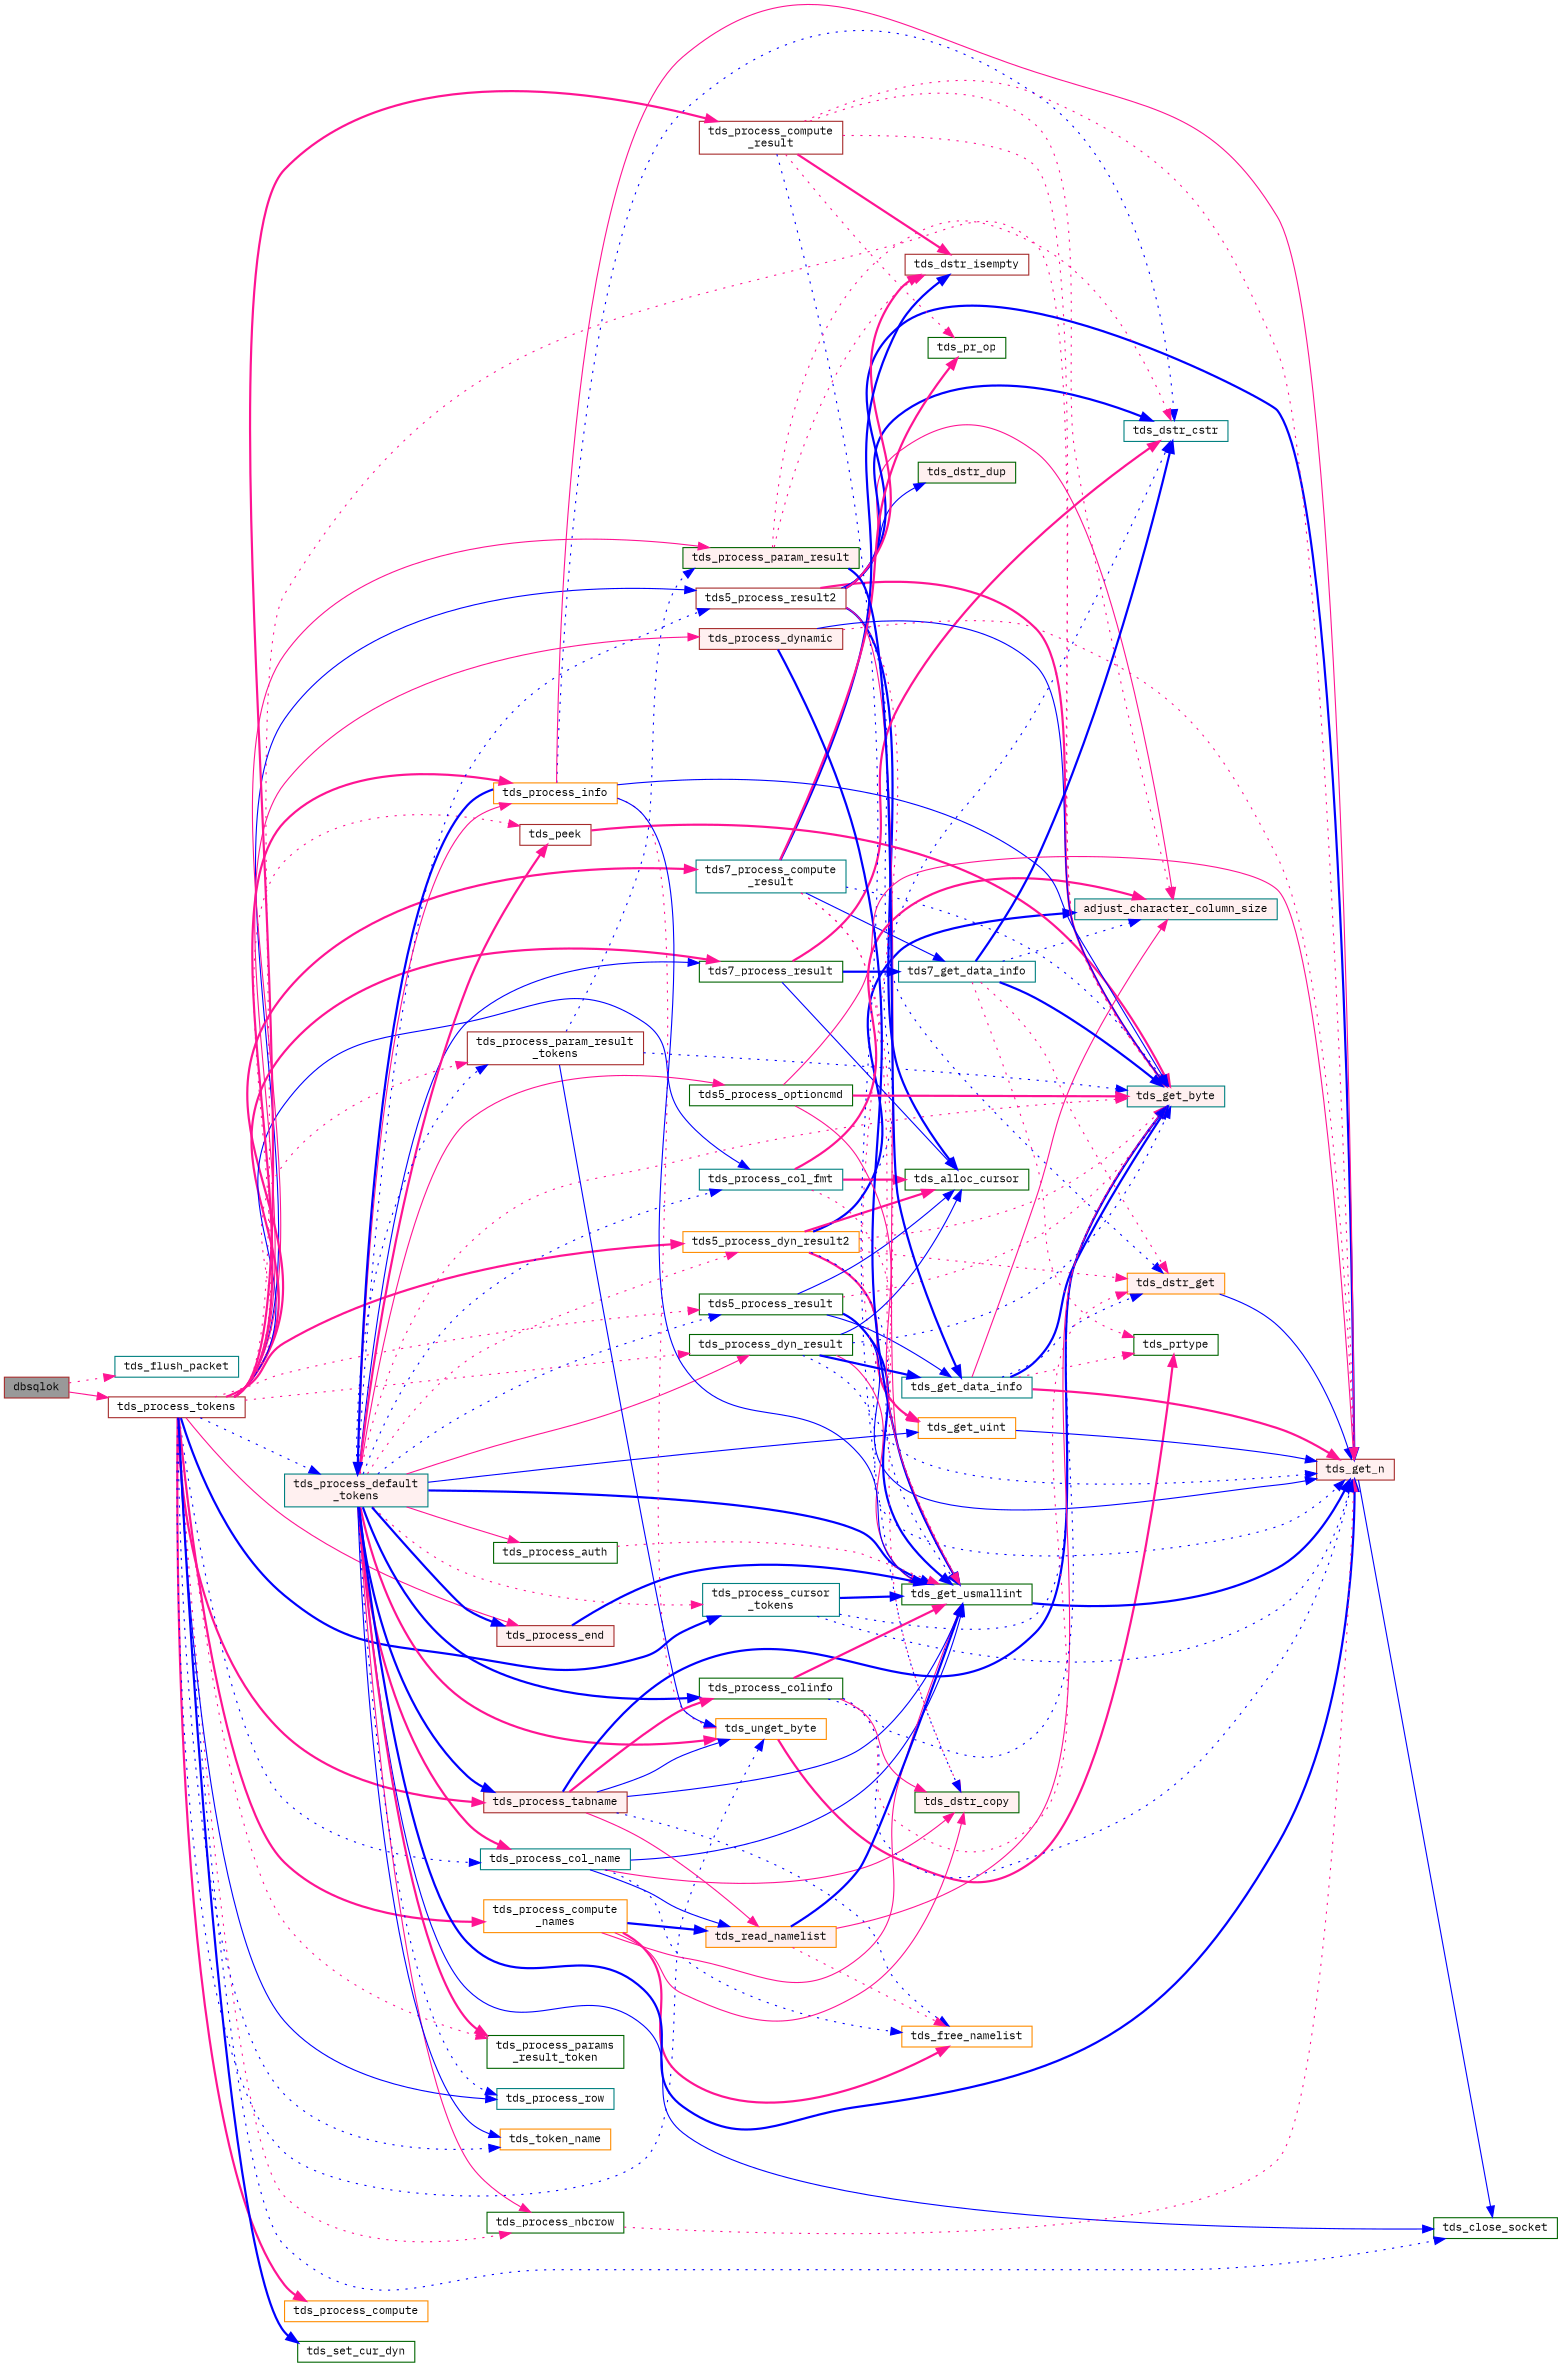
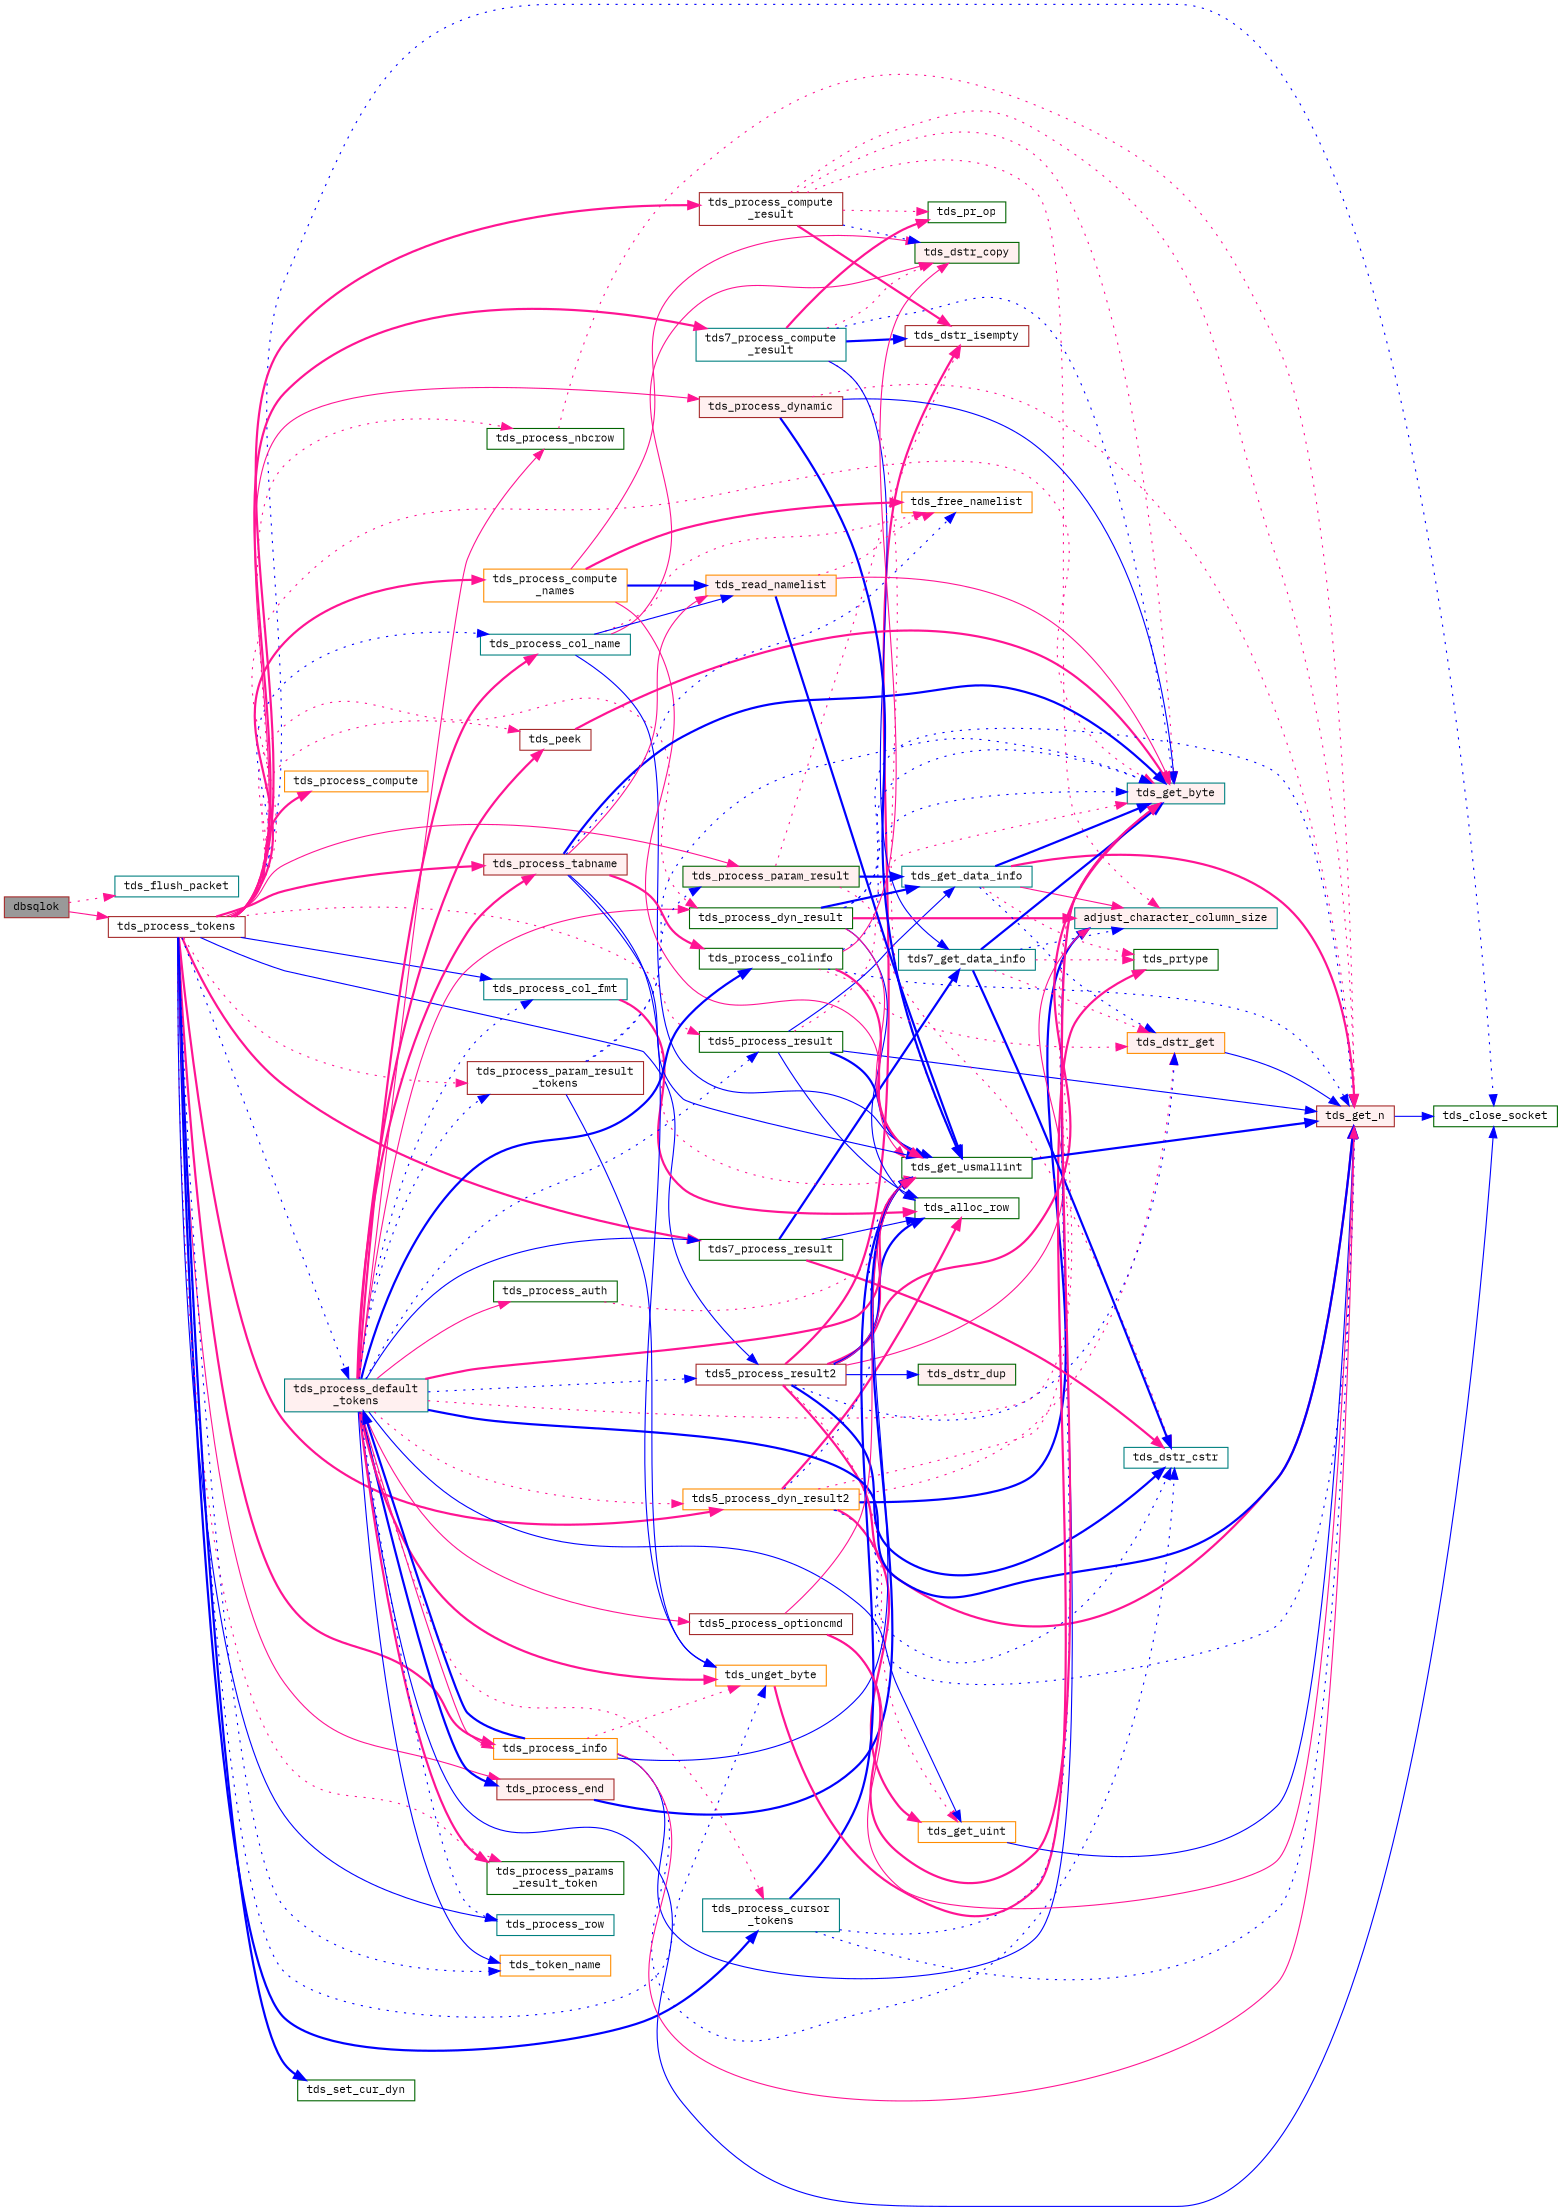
  digraph {
    fontname="IBM Plex Mono"
    rankdir=LR
    node [color=darkgreen fillcolor=white fontname="IBM Plex Mono" fontsize=10 shape=box style=filled]
    edge [color=deeppink fontname="IBM Plex Mono" fontsize=10 labelfontname=Helvetica labelfontsize=10 style=dotted]
    n1 [color=brown fillcolor=grey60 fontcolor=black height=0.2 label=dbsqlok width=0.4]
    n2 [color=teal height=0.2 label=tds_flush_packet width=0.4]
    n3 [color=brown height=0.2 label=tds_process_tokens width=0.4]
    n4 [color=darkorange height=0.2 label=tds5_process_dyn_result2 width=0.4]
    n5 [height=0.2 label=tds_close_socket width=0.4]
    n6 [color=teal fillcolor="#FFF0F0" height=0.2 label=tds_get_byte width=0.4]
    n7 [height=0.2 label=tds5_process_result width=0.4]
    n8 [color=brown height=0.2 label=tds5_process_result2 width=0.4]
    n9 [color=teal height=0.2 label="tds7_process_compute\l_result" width=0.4]
    n10 [height=0.2 label=tds7_process_result width=0.4]
    n11 [color=brown height=0.2 label=tds_peek width=0.4]
    n12 [color=teal height=0.2 label=tds_process_col_fmt width=0.4]
    n13 [color=teal height=0.2 label=tds_process_col_name width=0.4]
    n14 [color=darkorange height=0.2 label=tds_process_compute width=0.4]
    n15 [color=darkorange height=0.2 label="tds_process_compute\l_names" width=0.4]
    n16 [color=brown height=0.2 label="tds_process_compute\l_result" width=0.4]
    n17 [color=teal height=0.2 label="tds_process_cursor\l_tokens" width=0.4]
    n18 [color=teal fillcolor="#FFF0F0" height=0.2 label="tds_process_default\l_tokens" width=0.4]
    n19 [height=0.2 label=tds_process_dyn_result width=0.4]
    n20 [color=brown fillcolor="#FFF0F0" height=0.2 label=tds_process_end width=0.4]
    n21 [color=darkorange height=0.2 label=tds_process_info width=0.4]
    n22 [color=darkorange height=0.2 label=tds_unget_byte width=0.4]
    n23 [height=0.2 label=tds_process_nbcrow width=0.4]
    n24 [color=brown height=0.2 label="tds_process_param_result\l_tokens" width=0.4]
    n25 [fillcolor="#FFF0F0" height=0.2 label=tds_process_param_result width=0.4]
    n26 [height=0.2 label="tds_process_params\l_result_token" width=0.4]
    n27 [color=teal height=0.2 label=tds_process_row width=0.4]
    n28 [color=brown fillcolor="#FFF0F0" height=0.2 label=tds_process_tabname width=0.4]
    n29 [color=darkorange height=0.2 label=tds_token_name width=0.4]
    n30 [color=brown fillcolor="#FFF0F0" height=0.2 label=tds_process_dynamic width=0.4]
    n31 [height=0.2 label=tds_set_cur_dyn width=0.4]
    n32 [color=teal fillcolor="#FFF0F0" height=0.2 label=adjust_character_column_size width=0.4]
-   n33 [height=0.2 label=tds_alloc_cursor width=0.4]
+   n33 [height=0.2 label=tds_alloc_row width=0.4]
    n34 [color=teal height=0.2 label=tds_dstr_cstr width=0.4]
    n35 [color=darkorange fillcolor="#FFF0F0" height=0.2 label=tds_dstr_get width=0.4]
    n36 [color=brown fillcolor="#FFF0F0" height=0.2 label=tds_get_n width=0.4]
    n37 [color=darkorange height=0.2 label=tds_get_uint width=0.4]
    n38 [height=0.2 label=tds_get_usmallint width=0.4]
    n39 [color=teal height=0.2 label=tds_get_data_info width=0.4]
    n40 [fillcolor="#FFF0F0" height=0.2 label=tds_dstr_dup width=0.4]
    n41 [color=brown height=0.2 label=tds_dstr_isempty width=0.4]
    n42 [color=teal height=0.2 label=tds7_get_data_info width=0.4]
    n43 [fillcolor="#FFF0F0" height=0.2 label=tds_dstr_copy width=0.4]
    n44 [height=0.2 label=tds_pr_op width=0.4]
    n45 [color=darkorange height=0.2 label=tds_free_namelist width=0.4]
    n46 [color=darkorange fillcolor="#FFF0F0" height=0.2 label=tds_read_namelist width=0.4]
-   n47 [height=0.2 label=tds5_process_optioncmd width=0.4]
+   n47 [color=brown height=0.2 label=tds5_process_optioncmd width=0.4]
    n48 [height=0.2 label=tds_process_auth width=0.4]
    n49 [height=0.2 label=tds_process_colinfo width=0.4]
    n50 [height=0.2 label=tds_prtype width=0.4]
    n1 -> n2
    n1 -> n3 [style=solid]
    n3 -> n4 [style=bold]
    n3 -> n5 [color=blue]
    n3 -> n6
    n3 -> n7
    n3 -> n8 [color=blue style=solid]
    n3 -> n9 [style=bold]
    n3 -> n10 [style=bold]
    n3 -> n11
    n3 -> n12 [color=blue style=solid]
    n3 -> n13 [color=blue]
    n3 -> n14 [style=bold]
    n3 -> n15 [style=bold]
    n3 -> n16 [style=bold]
    n3 -> n17 [color=blue style=bold]
    n3 -> n18 [color=blue]
    n3 -> n19
    n3 -> n20 [style=solid]
    n3 -> n21 [style=bold]
    n3 -> n22 [color=blue]
    n3 -> n23
    n3 -> n24
    n3 -> n25 [style=solid]
    n3 -> n26
    n3 -> n27 [color=blue style=solid]
    n3 -> n28 [style=bold]
    n3 -> n29 [color=blue]
    n3 -> n30 [style=solid]
    n3 -> n31 [color=blue style=bold]
    n4 -> n6
    n4 -> n32 [color=blue style=bold]
    n4 -> n33 [style=bold]
    n4 -> n34 [color=blue]
    n4 -> n35
    n4 -> n36 [color=blue]
    n4 -> n37 [style=bold]
    n4 -> n38 [color=blue]
    n7 -> n6
    n7 -> n33 [color=blue style=solid]
    n7 -> n36 [color=blue style=solid]
    n7 -> n38 [color=blue style=bold]
    n7 -> n39 [color=blue style=solid]
    n8 -> n6 [style=bold]
    n8 -> n32 [style=solid]
    n8 -> n33 [color=blue style=bold]
    n8 -> n34 [color=blue style=bold]
    n8 -> n35 [color=blue]
-   n8 -> n36 [color=blue style=bold]
+   n8 -> n36 [style=bold]
    n8 -> n37
    n8 -> n38 [style=solid]
    n8 -> n40 [color=blue style=solid]
    n8 -> n41 [style=bold]
    n9 -> n6 [color=blue]
    n9 -> n38
    n9 -> n41 [color=blue style=bold]
    n9 -> n42 [color=blue style=solid]
    n9 -> n43
    n9 -> n44 [style=bold]
    n10 -> n33 [color=blue style=solid]
    n10 -> n34 [style=bold]
    n10 -> n42 [color=blue style=bold]
    n11 -> n6 [style=bold]
-   n12 -> n32 [style=bold]
+   n19 -> n32 [style=bold]
    n12 -> n33 [style=bold]
    n12 -> n38
    n13 -> n38 [color=blue style=solid]
    n13 -> n43 [style=solid]
-   n13 -> n45 [color=blue]
+   n13 -> n45
    n13 -> n46 [color=blue style=solid]
    n15 -> n38 [style=solid]
    n15 -> n43 [style=solid]
    n15 -> n45 [style=bold]
    n15 -> n46 [color=blue style=bold]
    n16 -> n6
    n16 -> n32
    n16 -> n36
    n16 -> n41 [style=bold]
    n16 -> n43 [color=blue]
    n16 -> n44
    n17 -> n6 [color=blue]
    n17 -> n36 [color=blue]
    n17 -> n38 [color=blue style=bold]
    n18 -> n4
    n18 -> n5 [color=blue style=solid]
    n18 -> n6
    n18 -> n7 [color=blue]
    n18 -> n8 [color=blue]
    n18 -> n10 [color=blue style=solid]
    n18 -> n11 [style=bold]
    n18 -> n12 [color=blue]
    n18 -> n13 [style=bold]
    n18 -> n17
    n18 -> n19 [style=solid]
    n18 -> n20 [color=blue style=bold]
    n18 -> n21 [style=solid]
    n18 -> n22 [style=bold]
    n18 -> n23 [style=solid]
    n18 -> n24 [color=blue]
    n18 -> n26 [style=bold]
    n18 -> n27 [color=blue]
-   n18 -> n28 [color=blue style=bold]
+   n18 -> n28 [style=bold]
    n18 -> n29 [color=blue style=solid]
    n18 -> n36 [color=blue style=bold]
    n18 -> n37 [color=blue style=solid]
-   n18 -> n38 [color=blue style=bold]
+   n18 -> n38 [style=bold]
    n18 -> n47 [style=solid]
    n18 -> n48 [style=solid]
    n18 -> n49 [color=blue style=bold]
    n19 -> n6 [color=blue]
    n19 -> n33 [color=blue style=solid]
    n19 -> n36 [color=blue]
    n19 -> n38 [style=solid]
    n19 -> n39 [color=blue style=bold]
    n20 -> n38 [color=blue style=bold]
    n21 -> n6 [color=blue style=solid]
    n21 -> n18 [color=blue style=bold]
    n21 -> n22
    n21 -> n34 [color=blue]
    n21 -> n36 [style=solid]
    n21 -> n38 [color=blue style=solid]
    n22 -> n50 [style=bold]
    n23 -> n36
    n24 -> n6 [color=blue]
    n24 -> n22 [color=blue style=solid]
    n24 -> n25 [color=blue]
    n25 -> n34
    n25 -> n39 [color=blue style=bold]
    n25 -> n41
    n28 -> n6 [color=blue style=bold]
    n28 -> n22 [color=blue style=solid]
    n28 -> n38 [color=blue style=solid]
    n28 -> n45 [color=blue]
    n28 -> n46 [style=solid]
    n28 -> n49 [style=bold]
    n30 -> n6 [color=blue style=solid]
    n30 -> n36
    n30 -> n38 [color=blue style=bold]
    n35 -> n36 [color=blue style=solid]
    n36 -> n5 [color=blue style=solid]
    n37 -> n36 [color=blue style=solid]
    n38 -> n36 [color=blue style=bold]
    n39 -> n6 [color=blue style=bold]
    n39 -> n32 [style=solid]
    n39 -> n35 [color=blue]
    n39 -> n36 [style=bold]
    n39 -> n50
    n42 -> n6 [color=blue style=bold]
    n42 -> n32 [color=blue]
    n42 -> n34 [color=blue style=bold]
    n42 -> n35
    n42 -> n50
    n46 -> n6 [style=solid]
    n46 -> n38 [color=blue style=bold]
    n46 -> n45
    n47 -> n6 [style=bold]
    n47 -> n36 [style=solid]
    n47 -> n38 [style=solid]
    n48 -> n38
    n49 -> n6 [color=blue]
    n49 -> n35
    n49 -> n36 [color=blue]
    n49 -> n38 [style=bold]
    n49 -> n43 [style=solid]
  }
